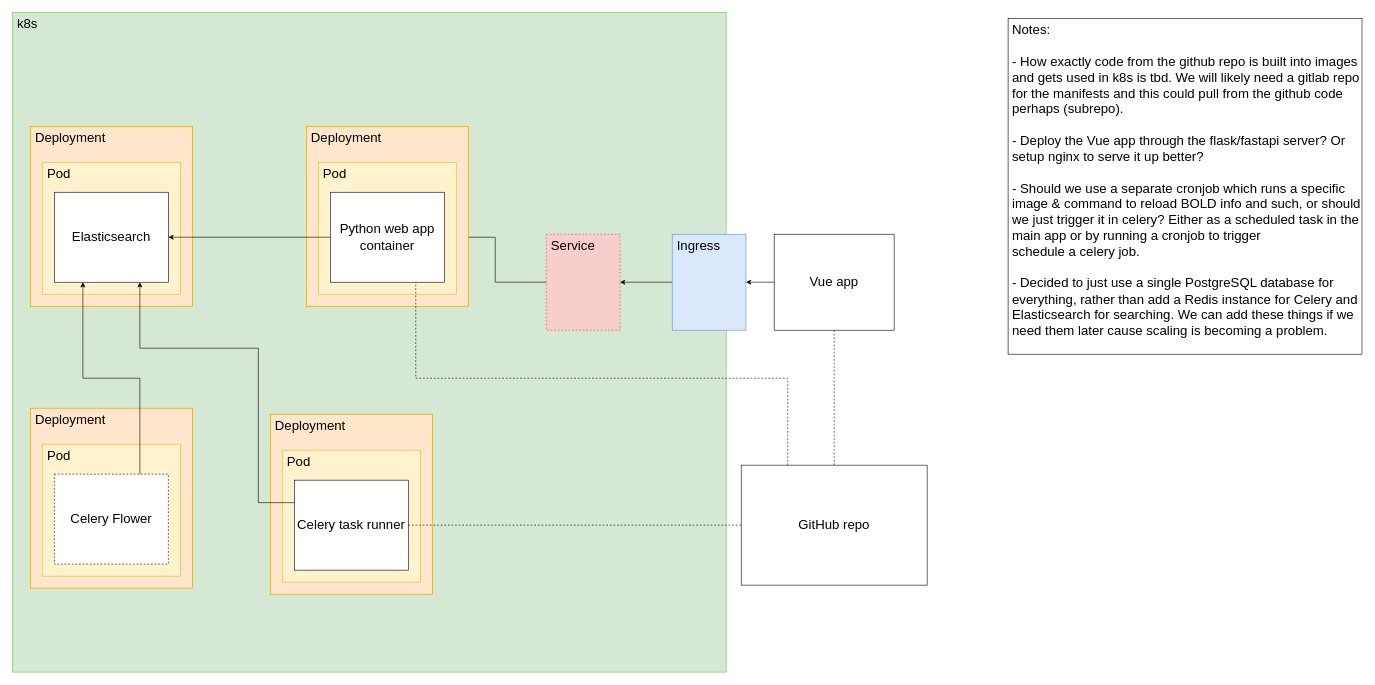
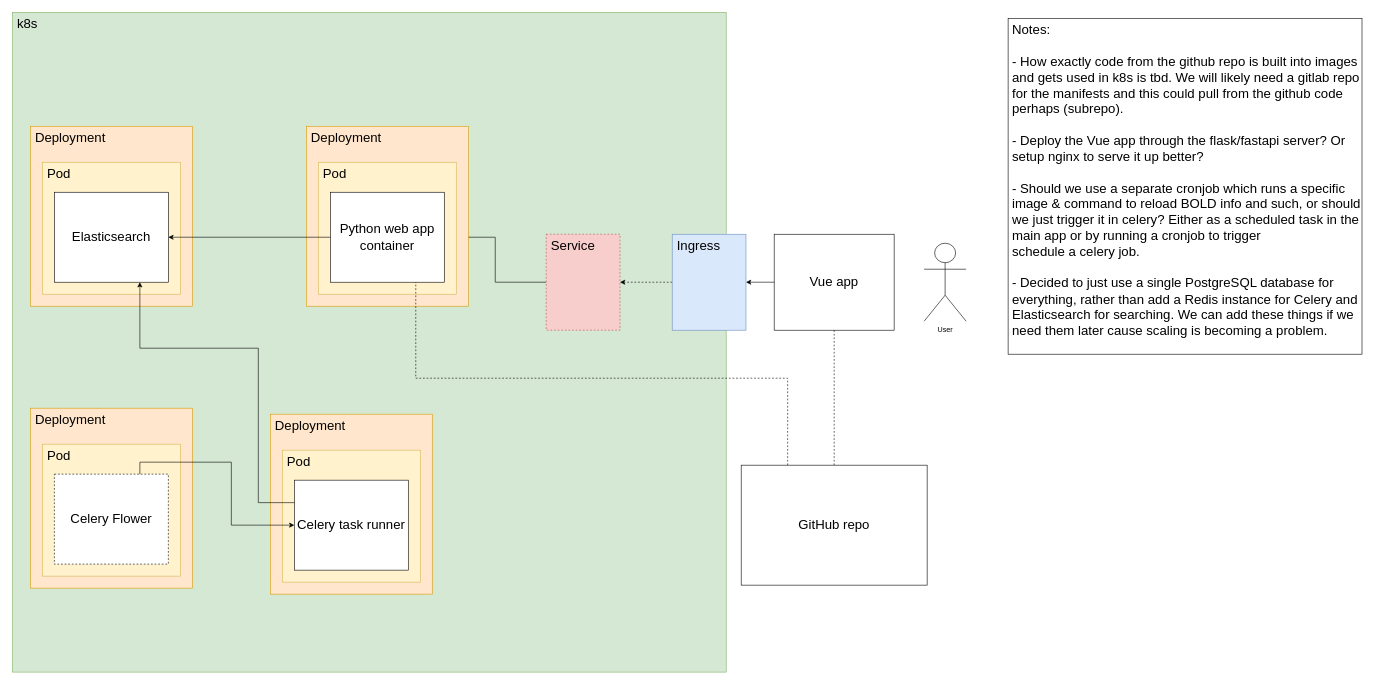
  <mxCell id="0" />
  <mxCell id="1" parent="0" />
  <mxCell id="2" value="k8s" style="rounded=0;whiteSpace=wrap;html=1;fillColor=#d5e8d4;strokeColor=#82b366;verticalAlign=top;align=left;fontSize=22;spacingLeft=6;" vertex="1" parent="1"><mxGeometry x="20" y="20" width="1190" height="1100" as="geometry" /></mxCell>
  <mxCell id="3" style="edgeStyle=orthogonalEdgeStyle;rounded=0;orthogonalLoop=1;jettySize=auto;html=1;entryX=1;entryY=0.5;entryDx=0;entryDy=0;" edge="1" parent="1" source="5" target="9"><mxGeometry relative="1" as="geometry" /></mxCell>
  <mxCell id="4" style="edgeStyle=orthogonalEdgeStyle;rounded=0;orthogonalLoop=1;jettySize=auto;html=1;exitX=0.5;exitY=1;exitDx=0;exitDy=0;entryX=0.5;entryY=0;entryDx=0;entryDy=0;strokeColor=default;endArrow=none;endFill=0;dashed=1;" edge="1" parent="1" source="5" target="35"><mxGeometry relative="1" as="geometry"><Array as="points"><mxPoint x="1390" y="800" /></Array></mxGeometry></mxCell>
  <mxCell id="5" value="Vue app" style="rounded=0;whiteSpace=wrap;html=1;fontSize=22;" vertex="1" parent="1"><mxGeometry x="1290" y="390" width="200" height="160" as="geometry" /></mxCell>
  <mxCell id="6" style="edgeStyle=orthogonalEdgeStyle;rounded=0;orthogonalLoop=1;jettySize=auto;html=1;endArrow=open;" edge="1" parent="1" source="7" target="24"><mxGeometry relative="1" as="geometry" /></mxCell>
  <mxCell id="7" value="Service" style="rounded=0;whiteSpace=wrap;html=1;fillColor=#f8cecc;strokeColor=#b85450;verticalAlign=top;align=left;fontSize=22;spacingLeft=6;dashed=1;" vertex="1" parent="1"><mxGeometry x="910" y="390" width="123" height="160" as="geometry" /></mxCell>
- <mxCell id="8" style="edgeStyle=orthogonalEdgeStyle;rounded=0;orthogonalLoop=1;jettySize=auto;html=1;entryX=1;entryY=0.5;entryDx=0;entryDy=0;" edge="1" parent="1" source="9" target="7"><mxGeometry relative="1" as="geometry" /></mxCell>
+ <mxCell id="8" style="edgeStyle=orthogonalEdgeStyle;rounded=0;orthogonalLoop=1;jettySize=auto;html=1;entryX=1;entryY=0.5;entryDx=0;entryDy=0;dashed=1;" edge="1" parent="1" source="9" target="7"><mxGeometry relative="1" as="geometry" /></mxCell>
  <mxCell id="9" value="Ingress" style="rounded=0;whiteSpace=wrap;html=1;fillColor=#dae8fc;strokeColor=#6c8ebf;verticalAlign=top;align=left;fontSize=22;spacingLeft=6;" vertex="1" parent="1"><mxGeometry x="1120" y="390" width="123" height="160" as="geometry" /></mxCell>
+ <mxCell id="10" value="User" style="shape=umlActor;verticalLabelPosition=bottom;verticalAlign=top;html=1;outlineConnect=0;" vertex="1" parent="1"><mxGeometry x="1540" y="405" width="70" height="130" as="geometry" /></mxCell>
  <mxCell id="11" value="" style="group" vertex="1" connectable="0" parent="1"><mxGeometry x="70" y="270" width="250" height="240" as="geometry" /></mxCell>
  <mxCell id="12" value="Deployment" style="rounded=0;whiteSpace=wrap;html=1;fillColor=#ffe6cc;strokeColor=#d79b00;verticalAlign=top;align=left;fontSize=22;spacingLeft=6;" vertex="1" parent="11"><mxGeometry x="-20" y="-60" width="270" height="300" as="geometry" /></mxCell>
  <mxCell id="13" value="Pod" style="rounded=0;whiteSpace=wrap;html=1;fillColor=#fff2cc;strokeColor=#d6b656;verticalAlign=top;align=left;fontSize=22;spacingLeft=6;" vertex="1" parent="11"><mxGeometry width="230" height="220" as="geometry" /></mxCell>
  <mxCell id="14" value="Elasticsearch" style="rounded=0;whiteSpace=wrap;html=1;fontSize=22;" vertex="1" parent="11"><mxGeometry x="20" y="50" width="190" height="150" as="geometry" /></mxCell>
  <mxCell id="15" value="" style="group" vertex="1" connectable="0" parent="1"><mxGeometry x="450" y="690" width="270" height="300" as="geometry" /></mxCell>
  <mxCell id="16" value="Deployment" style="rounded=0;whiteSpace=wrap;html=1;fillColor=#ffe6cc;strokeColor=#d79b00;verticalAlign=top;align=left;fontSize=22;spacingLeft=6;" vertex="1" parent="15"><mxGeometry width="270" height="300" as="geometry" /></mxCell>
  <mxCell id="17" value="" style="group" vertex="1" connectable="0" parent="15"><mxGeometry x="20" y="60" width="230" height="220" as="geometry" /></mxCell>
  <mxCell id="18" value="Pod" style="rounded=0;whiteSpace=wrap;html=1;fillColor=#fff2cc;strokeColor=#d6b656;verticalAlign=top;align=left;fontSize=22;spacingLeft=6;" vertex="1" parent="17"><mxGeometry width="230" height="220" as="geometry" /></mxCell>
  <mxCell id="19" value="Celery task runner" style="rounded=0;whiteSpace=wrap;html=1;fontSize=22;" vertex="1" parent="17"><mxGeometry x="20" y="50" width="190" height="150" as="geometry" /></mxCell>
  <mxCell id="20" value="" style="group" vertex="1" connectable="0" parent="1"><mxGeometry x="510" y="210" width="270" height="300" as="geometry" /></mxCell>
  <mxCell id="21" value="Deployment" style="rounded=0;whiteSpace=wrap;html=1;fillColor=#ffe6cc;strokeColor=#d79b00;verticalAlign=top;align=left;fontSize=22;spacingLeft=6;" vertex="1" parent="20"><mxGeometry width="270" height="300" as="geometry" /></mxCell>
  <mxCell id="22" value="" style="group" vertex="1" connectable="0" parent="20"><mxGeometry x="20" y="60" width="230" height="220" as="geometry" /></mxCell>
  <mxCell id="23" value="Pod" style="rounded=0;whiteSpace=wrap;html=1;fillColor=#fff2cc;strokeColor=#d6b656;verticalAlign=top;align=left;fontSize=22;spacingLeft=6;" vertex="1" parent="22"><mxGeometry width="230" height="220" as="geometry" /></mxCell>
  <mxCell id="24" value="Python web app&lt;div&gt;container&lt;/div&gt;" style="rounded=0;whiteSpace=wrap;html=1;fontSize=22;" vertex="1" parent="22"><mxGeometry x="20" y="50" width="190" height="150" as="geometry" /></mxCell>
  <mxCell id="25" style="edgeStyle=orthogonalEdgeStyle;rounded=0;orthogonalLoop=1;jettySize=auto;html=1;exitX=0;exitY=0.25;exitDx=0;exitDy=0;entryX=0.75;entryY=1;entryDx=0;entryDy=0;" edge="1" parent="1" source="19" target="14"><mxGeometry relative="1" as="geometry"><Array as="points"><mxPoint x="430" y="838" /><mxPoint x="430" y="580" /><mxPoint x="233" y="580" /></Array></mxGeometry></mxCell>
  <mxCell id="26" style="edgeStyle=orthogonalEdgeStyle;rounded=0;orthogonalLoop=1;jettySize=auto;html=1;entryX=1;entryY=0.5;entryDx=0;entryDy=0;" edge="1" parent="1" source="24" target="14"><mxGeometry relative="1" as="geometry" /></mxCell>
  <mxCell id="27" value="" style="group" vertex="1" connectable="0" parent="1"><mxGeometry x="50" y="680" width="270" height="300" as="geometry" /></mxCell>
  <mxCell id="28" value="Deployment" style="rounded=0;whiteSpace=wrap;html=1;fillColor=#ffe6cc;strokeColor=#d79b00;verticalAlign=top;align=left;fontSize=22;spacingLeft=6;" vertex="1" parent="27"><mxGeometry width="270" height="300" as="geometry" /></mxCell>
  <mxCell id="29" value="" style="group" vertex="1" connectable="0" parent="27"><mxGeometry x="20" y="60" width="230" height="220" as="geometry" /></mxCell>
  <mxCell id="30" value="Pod" style="rounded=0;whiteSpace=wrap;html=1;fillColor=#fff2cc;strokeColor=#d6b656;verticalAlign=top;align=left;fontSize=22;spacingLeft=6;" vertex="1" parent="29"><mxGeometry width="230" height="220" as="geometry" /></mxCell>
  <mxCell id="31" value="Celery Flower" style="rounded=0;whiteSpace=wrap;html=1;fontSize=22;dashed=1;" vertex="1" parent="29"><mxGeometry x="20" y="50" width="190" height="150" as="geometry" /></mxCell>
- <mxCell id="32" style="edgeStyle=orthogonalEdgeStyle;rounded=0;orthogonalLoop=1;jettySize=auto;html=1;exitX=0.75;exitY=0;exitDx=0;exitDy=0;entryX=0.25;entryY=1;entryDx=0;entryDy=0;" edge="1" parent="1" source="31" target="14"><mxGeometry relative="1" as="geometry" /></mxCell>
+ <mxCell id="32" style="edgeStyle=orthogonalEdgeStyle;rounded=0;orthogonalLoop=1;jettySize=auto;html=1;exitX=0.75;exitY=0;exitDx=0;exitDy=0;" edge="1" parent="1" source="31" target="19"><mxGeometry relative="1" as="geometry" /></mxCell>
  <mxCell id="33" style="edgeStyle=orthogonalEdgeStyle;rounded=0;orthogonalLoop=1;jettySize=auto;html=1;exitX=0.25;exitY=0;exitDx=0;exitDy=0;entryX=0.75;entryY=1;entryDx=0;entryDy=0;endArrow=none;endFill=0;dashed=1;" edge="1" parent="1" source="35" target="24"><mxGeometry relative="1" as="geometry"><Array as="points"><mxPoint x="1313" y="630" /><mxPoint x="693" y="630" /></Array></mxGeometry></mxCell>
- <mxCell id="34" style="edgeStyle=orthogonalEdgeStyle;rounded=0;orthogonalLoop=1;jettySize=auto;html=1;exitX=0;exitY=0.5;exitDx=0;exitDy=0;dashed=1;endArrow=none;endFill=0;" edge="1" parent="1" source="35" target="19"><mxGeometry relative="1" as="geometry" /></mxCell>
  <mxCell id="35" value="&lt;font style=&quot;font-size: 22px;&quot;&gt;GitHub repo&lt;/font&gt;" style="rounded=0;whiteSpace=wrap;html=1;" vertex="1" parent="1"><mxGeometry x="1235" y="775" width="310" height="200" as="geometry" /></mxCell>
  <mxCell id="36" value="Notes:&lt;div&gt;&lt;br&gt;&lt;/div&gt;&lt;div&gt;- How exactly code from the github repo is built into images and gets used in k8s is tbd. We will likely need a gitlab repo for the manifests and this could pull from the github code perhaps (subrepo).&lt;/div&gt;&lt;div&gt;&lt;br&gt;&lt;/div&gt;&lt;div&gt;- Deploy the Vue app through the flask/fastapi server? Or setup nginx to serve it up better?&lt;/div&gt;&lt;div&gt;&lt;br&gt;&lt;/div&gt;&lt;div&gt;- Should we use a separate cronjob which runs a specific image &amp;amp; command to reload BOLD info and such, or should we just trigger it in celery? Either as a scheduled task in the main app or by running a cronjob to trigger schedule&amp;nbsp;&lt;span style=&quot;background-color: initial;&quot;&gt;a&lt;/span&gt;&lt;span style=&quot;background-color: initial;&quot;&gt;&amp;nbsp;&lt;/span&gt;&lt;span style=&quot;background-color: initial;&quot;&gt;celery job.&lt;/span&gt;&lt;/div&gt;&lt;div&gt;&lt;span style=&quot;background-color: initial;&quot;&gt;&lt;br&gt;&lt;/span&gt;&lt;/div&gt;&lt;div&gt;- Decided to just use a single PostgreSQL database for everything, rather than add a Redis instance for Celery and Elasticsearch for searching. We can add these things if we need them later cause scaling is becoming a problem.&lt;/div&gt;" style="rounded=0;whiteSpace=wrap;html=1;fontSize=22;verticalAlign=top;align=left;spacingLeft=5;" vertex="1" parent="1"><mxGeometry x="1680" y="30" width="590" height="560" as="geometry" /></mxCell>
